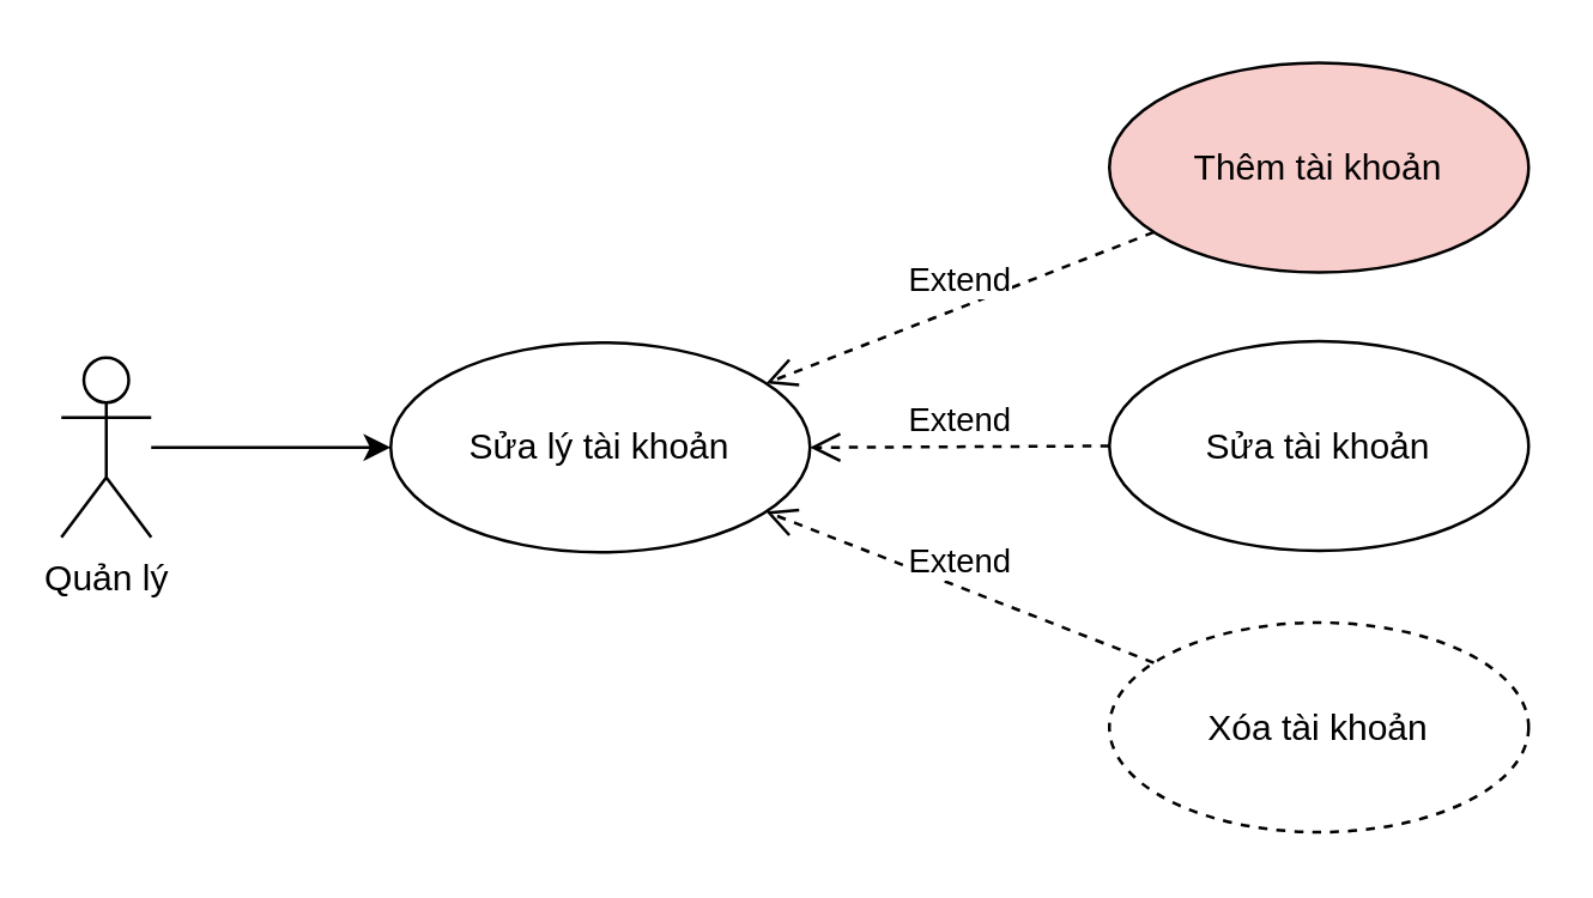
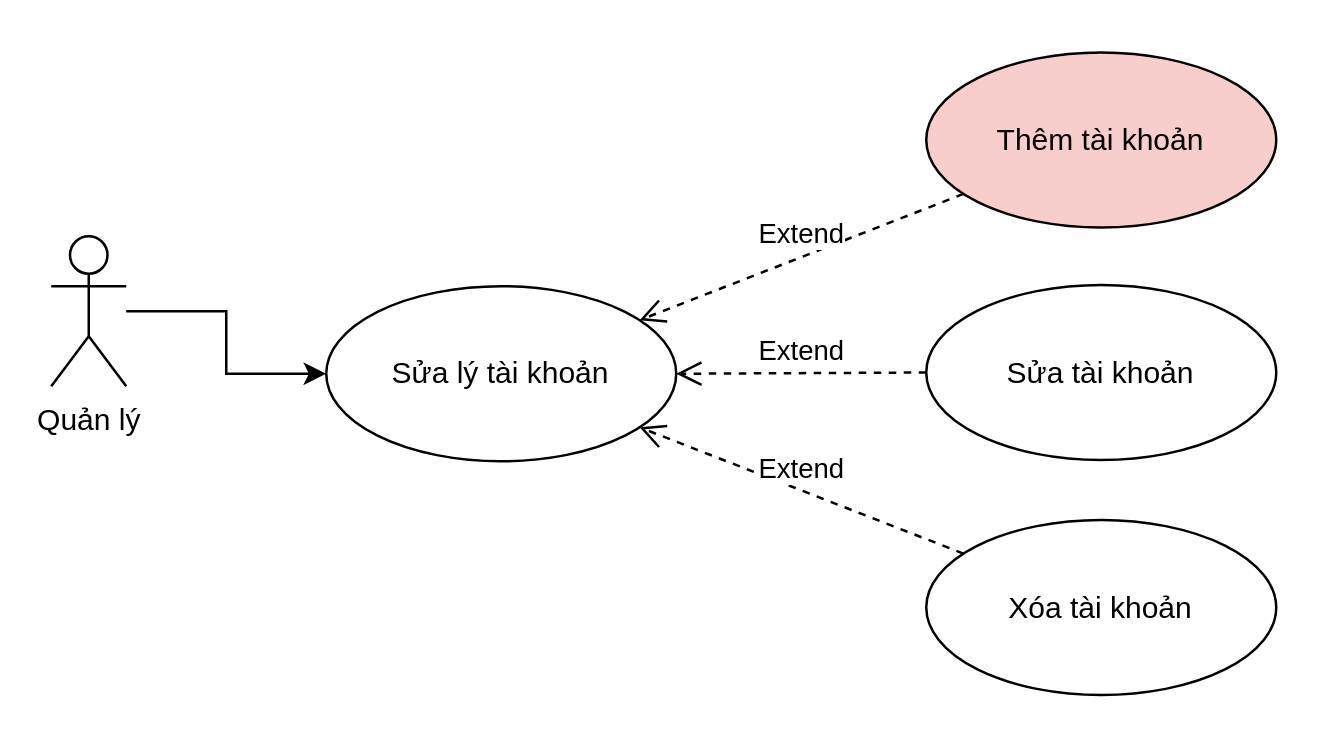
  <mxCell id="0" />
  <mxCell id="1" parent="0" />
  <mxCell id="2" style="edgeStyle=orthogonalEdgeStyle;rounded=0;orthogonalLoop=1;jettySize=auto;html=1;entryX=0;entryY=0.5;entryDx=0;entryDy=0;" edge="1" parent="1" source="3" target="4"><mxGeometry relative="1" as="geometry" /></mxCell>
- <mxCell id="3" value="Quản lý" style="shape=umlActor;verticalLabelPosition=bottom;verticalAlign=top;html=1;outlineConnect=0;" vertex="1" parent="1"><mxGeometry x="20" y="119" width="30" height="60" as="geometry" /></mxCell>
+ <mxCell id="3" value="Quản lý" style="shape=umlActor;verticalLabelPosition=bottom;verticalAlign=top;html=1;outlineConnect=0;" vertex="1" parent="1"><mxGeometry x="20" y="94" width="30" height="60" as="geometry" /></mxCell>
  <mxCell id="4" value="Sửa lý tài khoản" style="ellipse;whiteSpace=wrap;html=1;" vertex="1" parent="1"><mxGeometry x="130" y="114" width="140" height="70" as="geometry" /></mxCell>
  <mxCell id="5" value="Extend" style="html=1;verticalAlign=bottom;endArrow=open;dashed=1;endSize=8;curved=0;rounded=0;" edge="1" parent="1" source="6" target="4"><mxGeometry relative="1" as="geometry"><mxPoint x="380" y="119" as="sourcePoint" /><mxPoint x="300" y="119" as="targetPoint" /></mxGeometry></mxCell>
  <mxCell id="6" value="Thêm tài khoản" style="ellipse;whiteSpace=wrap;html=1;fillColor=#f8cecc;" vertex="1" parent="1"><mxGeometry x="370" y="20.5" width="140" height="70" as="geometry" /></mxCell>
  <mxCell id="7" value="Sửa tài khoản" style="ellipse;whiteSpace=wrap;html=1;" vertex="1" parent="1"><mxGeometry x="370" y="113.5" width="140" height="70" as="geometry" /></mxCell>
  <mxCell id="8" value="Extend" style="html=1;verticalAlign=bottom;endArrow=open;dashed=1;endSize=8;curved=0;rounded=0;" edge="1" parent="1" source="7" target="4"><mxGeometry relative="1" as="geometry"><mxPoint x="391" y="102" as="sourcePoint" /><mxPoint x="269" y="140" as="targetPoint" /></mxGeometry></mxCell>
- <mxCell id="9" value="Xóa tài khoản" style="ellipse;whiteSpace=wrap;html=1;dashed=1;" vertex="1" parent="1"><mxGeometry x="370" y="207.5" width="140" height="70" as="geometry" /></mxCell>
+ <mxCell id="9" value="Xóa tài khoản" style="ellipse;whiteSpace=wrap;html=1;" vertex="1" parent="1"><mxGeometry x="370" y="207.5" width="140" height="70" as="geometry" /></mxCell>
  <mxCell id="10" value="Extend" style="html=1;verticalAlign=bottom;endArrow=open;dashed=1;endSize=8;curved=0;rounded=0;" edge="1" parent="1" source="9" target="4"><mxGeometry relative="1" as="geometry"><mxPoint x="381" y="177" as="sourcePoint" /><mxPoint x="279" y="166" as="targetPoint" /></mxGeometry></mxCell>
